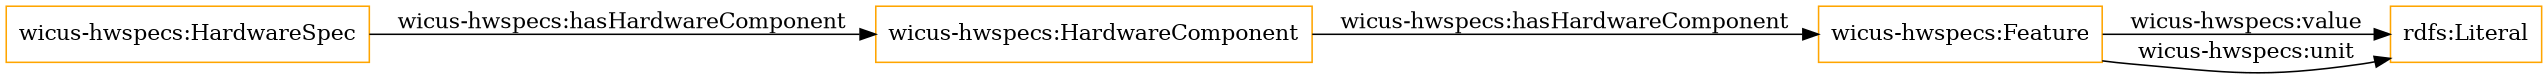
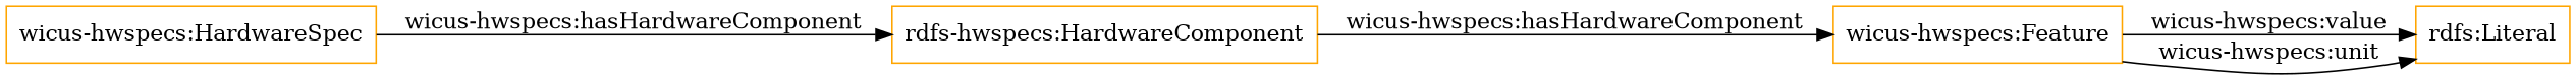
  digraph {
    rankdir=LR
    node [color=orange shape=rectangle]
    "wicus-hwspecs:HardwareSpec"
-   "wicus-hwspecs:HardwareComponent"
+   "wicus-hwspecs:HardwareComponent" [label="rdfs-hwspecs:HardwareComponent"]
    "wicus-hwspecs:Feature"
    "rdfs:Literal"
    "wicus-hwspecs:HardwareSpec" -> "wicus-hwspecs:HardwareComponent" [label="wicus-hwspecs:hasHardwareComponent"]
    "wicus-hwspecs:HardwareComponent" -> "wicus-hwspecs:Feature" [label="wicus-hwspecs:hasHardwareComponent"]
    "wicus-hwspecs:Feature" -> "rdfs:Literal" [label="wicus-hwspecs:value"]
    "wicus-hwspecs:Feature" -> "rdfs:Literal" [label="wicus-hwspecs:unit"]
  }
